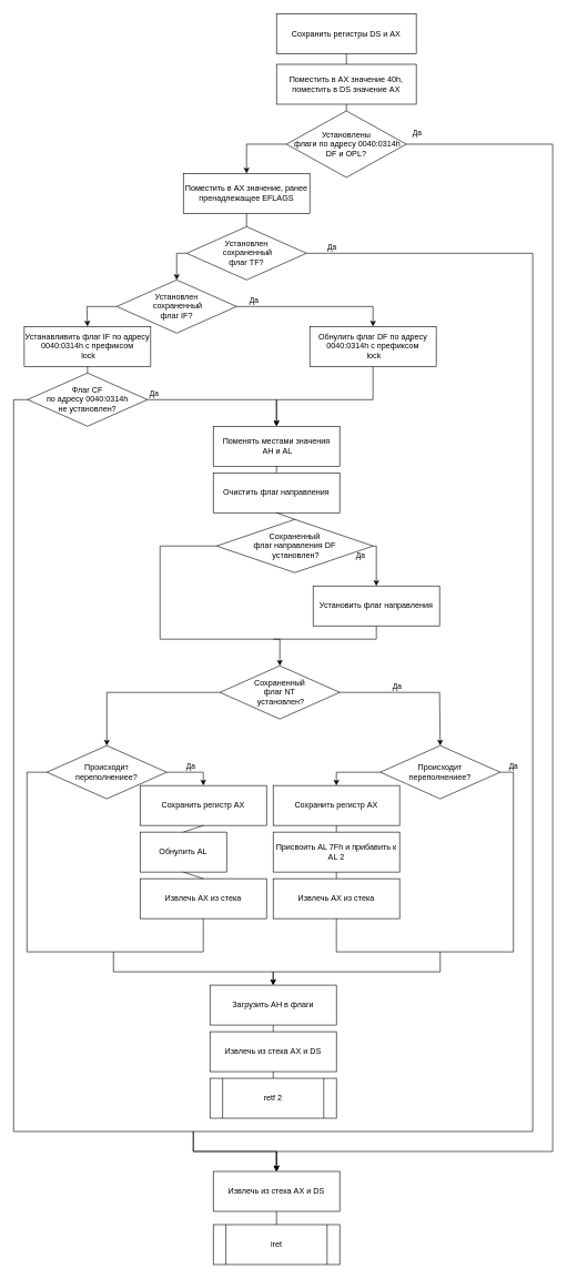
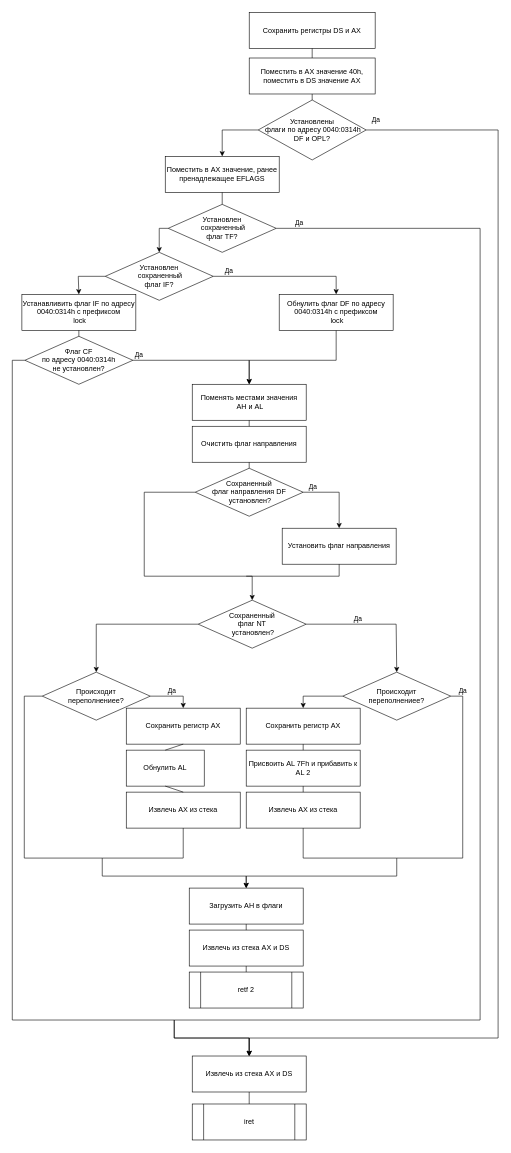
  <mxCell id="0" />
  <mxCell id="1" parent="0" />
  <mxCell id="2" value="Сохранить регистры DS и AX" style="rounded=0;whiteSpace=wrap;html=1;" vertex="1" parent="1"><mxGeometry x="415" y="20" width="210" height="60" as="geometry" /></mxCell>
  <mxCell id="3" value="Поместить в AX значение 40h, поместить в DS значение AX" style="rounded=0;whiteSpace=wrap;html=1;" vertex="1" parent="1"><mxGeometry x="415" y="96" width="210" height="60" as="geometry" /></mxCell>
  <mxCell id="4" style="edgeStyle=orthogonalEdgeStyle;rounded=0;orthogonalLoop=1;jettySize=auto;html=1;entryX=0.5;entryY=0;entryDx=0;entryDy=0;" edge="1" parent="1" source="7" target="65"><mxGeometry relative="1" as="geometry"><mxPoint x="430" y="1760" as="targetPoint" /><Array as="points"><mxPoint x="830" y="216" /><mxPoint x="830" y="1730" /><mxPoint x="415" y="1730" /></Array></mxGeometry></mxCell>
  <mxCell id="5" value="Да" style="edgeLabel;html=1;align=center;verticalAlign=middle;resizable=0;points=[];" vertex="1" connectable="0" parent="4"><mxGeometry x="-0.629" y="-1" relative="1" as="geometry"><mxPoint x="-204" y="-201" as="offset" /></mxGeometry></mxCell>
  <mxCell id="6" style="edgeStyle=orthogonalEdgeStyle;rounded=0;orthogonalLoop=1;jettySize=auto;html=1;entryX=0.5;entryY=0;entryDx=0;entryDy=0;" edge="1" parent="1" source="7" target="14"><mxGeometry relative="1" as="geometry"><Array as="points"><mxPoint x="370" y="216" /></Array></mxGeometry></mxCell>
  <mxCell id="7" value="Установлены&lt;br&gt;&amp;nbsp;флаги по адресу&amp;nbsp;0040:0314h DF и OPL?" style="rhombus;whiteSpace=wrap;html=1;" vertex="1" parent="1"><mxGeometry x="430" y="166" width="180" height="100" as="geometry" /></mxCell>
  <mxCell id="8" value="" style="endArrow=none;html=1;rounded=0;exitX=0.5;exitY=1;exitDx=0;exitDy=0;entryX=0.5;entryY=0;entryDx=0;entryDy=0;" edge="1" parent="1" source="2" target="3"><mxGeometry width="50" height="50" relative="1" as="geometry"><mxPoint x="495" y="286" as="sourcePoint" /><mxPoint x="545" y="236" as="targetPoint" /></mxGeometry></mxCell>
  <mxCell id="9" value="" style="endArrow=none;html=1;rounded=0;exitX=0.5;exitY=1;exitDx=0;exitDy=0;entryX=0.5;entryY=0;entryDx=0;entryDy=0;" edge="1" parent="1" source="3" target="7"><mxGeometry width="50" height="50" relative="1" as="geometry"><mxPoint x="495" y="286" as="sourcePoint" /><mxPoint x="545" y="236" as="targetPoint" /></mxGeometry></mxCell>
  <mxCell id="10" style="edgeStyle=orthogonalEdgeStyle;rounded=0;orthogonalLoop=1;jettySize=auto;html=1;entryX=0.5;entryY=0;entryDx=0;entryDy=0;" edge="1" parent="1" source="13" target="64"><mxGeometry relative="1" as="geometry"><Array as="points"><mxPoint x="265" y="380" /></Array></mxGeometry></mxCell>
  <mxCell id="11" style="edgeStyle=orthogonalEdgeStyle;rounded=0;orthogonalLoop=1;jettySize=auto;html=1;entryX=0.5;entryY=0;entryDx=0;entryDy=0;" edge="1" parent="1" source="13" target="65"><mxGeometry relative="1" as="geometry"><mxPoint x="430" y="1760" as="targetPoint" /><Array as="points"><mxPoint x="800" y="380" /><mxPoint x="800" y="1700" /><mxPoint x="290" y="1700" /><mxPoint x="290" y="1730" /><mxPoint x="415" y="1730" /></Array></mxGeometry></mxCell>
  <mxCell id="12" value="Да" style="edgeLabel;html=1;align=center;verticalAlign=middle;resizable=0;points=[];" vertex="1" connectable="0" parent="11"><mxGeometry x="-0.872" relative="1" as="geometry"><mxPoint x="-114" y="-10" as="offset" /></mxGeometry></mxCell>
  <mxCell id="13" value="Установлен&lt;br&gt;&amp;nbsp;сохраненный&lt;br&gt;флаг TF?" style="rhombus;whiteSpace=wrap;html=1;" vertex="1" parent="1"><mxGeometry x="280" y="340" width="180" height="80" as="geometry" /></mxCell>
  <mxCell id="14" value="Поместить в AX значение, ранее пренадлежащее EFLAGS" style="rounded=0;whiteSpace=wrap;html=1;" vertex="1" parent="1"><mxGeometry x="275" y="260" width="190" height="60" as="geometry" /></mxCell>
  <mxCell id="15" style="edgeStyle=orthogonalEdgeStyle;rounded=0;orthogonalLoop=1;jettySize=auto;html=1;entryX=0.5;entryY=0;entryDx=0;entryDy=0;exitX=0;exitY=0.5;exitDx=0;exitDy=0;" edge="1" parent="1" source="64" target="19"><mxGeometry relative="1" as="geometry"><mxPoint x="895" y="430" as="sourcePoint" /><mxPoint x="130" y="520" as="targetPoint" /><Array as="points"><mxPoint x="130" y="460" /></Array></mxGeometry></mxCell>
  <mxCell id="16" style="edgeStyle=orthogonalEdgeStyle;rounded=0;orthogonalLoop=1;jettySize=auto;html=1;entryX=0.5;entryY=0;entryDx=0;entryDy=0;exitX=1;exitY=0.5;exitDx=0;exitDy=0;" edge="1" parent="1" source="64" target="63"><mxGeometry relative="1" as="geometry"><mxPoint x="715" y="430" as="sourcePoint" /><mxPoint x="630" y="490" as="targetPoint" /><Array as="points"><mxPoint x="560" y="460" /></Array></mxGeometry></mxCell>
  <mxCell id="17" value="Да" style="edgeLabel;html=1;align=center;verticalAlign=middle;resizable=0;points=[];" vertex="1" connectable="0" parent="16"><mxGeometry x="-0.279" y="1" relative="1" as="geometry"><mxPoint x="-60" y="-9" as="offset" /></mxGeometry></mxCell>
  <mxCell id="18" value="" style="endArrow=none;html=1;rounded=0;exitX=0.5;exitY=1;exitDx=0;exitDy=0;" edge="1" parent="1" source="14" target="13"><mxGeometry width="50" height="50" relative="1" as="geometry"><mxPoint x="665" y="440" as="sourcePoint" /><mxPoint x="715" y="390" as="targetPoint" /></mxGeometry></mxCell>
  <mxCell id="19" value="Устанавливить флаг IF по адресу 0040:0314h с префиксом&lt;br&gt;&amp;nbsp;lock" style="rounded=0;whiteSpace=wrap;html=1;" vertex="1" parent="1"><mxGeometry x="36" y="490" width="190" height="60" as="geometry" /></mxCell>
  <mxCell id="20" style="edgeStyle=orthogonalEdgeStyle;rounded=0;orthogonalLoop=1;jettySize=auto;html=1;entryX=0.5;entryY=0;entryDx=0;entryDy=0;" edge="1" parent="1" source="23" target="25"><mxGeometry relative="1" as="geometry"><mxPoint x="360" y="630" as="targetPoint" /><Array as="points"><mxPoint x="415" y="600" /></Array></mxGeometry></mxCell>
  <mxCell id="21" value="Да" style="edgeLabel;html=1;align=center;verticalAlign=middle;resizable=0;points=[];" vertex="1" connectable="0" parent="20"><mxGeometry x="-0.376" y="3" relative="1" as="geometry"><mxPoint x="-64" y="-7" as="offset" /></mxGeometry></mxCell>
  <mxCell id="22" style="edgeStyle=orthogonalEdgeStyle;rounded=0;orthogonalLoop=1;jettySize=auto;html=1;entryX=0.5;entryY=0;entryDx=0;entryDy=0;" edge="1" parent="1" source="23" target="65"><mxGeometry relative="1" as="geometry"><mxPoint x="430" y="1760" as="targetPoint" /><Array as="points"><mxPoint x="20" y="600" /><mxPoint x="20" y="1700" /><mxPoint x="290" y="1700" /><mxPoint x="290" y="1730" /><mxPoint x="415" y="1730" /></Array></mxGeometry></mxCell>
  <mxCell id="23" value="Флаг CF&lt;br&gt;по адресу 0040:0314h&lt;br&gt;не установлен?" style="rhombus;whiteSpace=wrap;html=1;" vertex="1" parent="1"><mxGeometry x="41" y="560" width="180" height="80" as="geometry" /></mxCell>
  <mxCell id="24" value="" style="endArrow=none;html=1;rounded=0;exitX=0.5;exitY=1;exitDx=0;exitDy=0;entryX=0.5;entryY=0;entryDx=0;entryDy=0;" edge="1" parent="1" source="19" target="23"><mxGeometry width="50" height="50" relative="1" as="geometry"><mxPoint x="666" y="550" as="sourcePoint" /><mxPoint x="716" y="500" as="targetPoint" /></mxGeometry></mxCell>
  <mxCell id="25" value="Поменять местами значения&lt;br&gt;&amp;nbsp;AH и AL" style="rounded=0;whiteSpace=wrap;html=1;" vertex="1" parent="1"><mxGeometry x="320" y="640" width="190" height="60" as="geometry" /></mxCell>
  <mxCell id="26" value="Очистить флаг направления" style="rounded=0;whiteSpace=wrap;html=1;" vertex="1" parent="1"><mxGeometry x="320" y="710" width="190" height="60" as="geometry" /></mxCell>
  <mxCell id="27" style="edgeStyle=orthogonalEdgeStyle;rounded=0;orthogonalLoop=1;jettySize=auto;html=1;entryX=0.5;entryY=0;entryDx=0;entryDy=0;" edge="1" parent="1" source="30" target="33"><mxGeometry relative="1" as="geometry"><mxPoint x="570" y="880" as="targetPoint" /><Array as="points"><mxPoint x="565" y="820" /></Array></mxGeometry></mxCell>
  <mxCell id="28" value="Да" style="edgeLabel;html=1;align=center;verticalAlign=middle;resizable=0;points=[];" vertex="1" connectable="0" parent="27"><mxGeometry x="-0.262" y="4" relative="1" as="geometry"><mxPoint x="-29" y="-6" as="offset" /></mxGeometry></mxCell>
  <mxCell id="29" style="edgeStyle=orthogonalEdgeStyle;rounded=0;orthogonalLoop=1;jettySize=auto;html=1;" edge="1" parent="1" source="30"><mxGeometry relative="1" as="geometry"><mxPoint x="420" y="1000" as="targetPoint" /><Array as="points"><mxPoint x="240" y="820" /><mxPoint x="240" y="960" /><mxPoint x="420" y="960" /><mxPoint x="420" y="1000" /></Array></mxGeometry></mxCell>
- <mxCell id="30" value="Сохраненный&lt;br&gt;флаг направления DF&lt;br&gt;&amp;nbsp;установлен?" style="rhombus;whiteSpace=wrap;html=1;" vertex="1" parent="1"><mxGeometry x="325" y="780" width="235" height="80" as="geometry" /></mxCell>
+ <mxCell id="30" value="Сохраненный&lt;br&gt;флаг направления DF&lt;br&gt;&amp;nbsp;установлен?" style="rhombus;whiteSpace=wrap;html=1;" vertex="1" parent="1"><mxGeometry x="325" y="780" width="180" height="80" as="geometry" /></mxCell>
  <mxCell id="31" value="" style="endArrow=none;html=1;rounded=0;exitX=0.5;exitY=1;exitDx=0;exitDy=0;entryX=0.5;entryY=0;entryDx=0;entryDy=0;" edge="1" parent="1" source="25" target="26"><mxGeometry width="50" height="50" relative="1" as="geometry"><mxPoint x="470" y="590" as="sourcePoint" /><mxPoint x="520" y="540" as="targetPoint" /></mxGeometry></mxCell>
  <mxCell id="32" value="" style="endArrow=none;html=1;rounded=0;exitX=0.5;exitY=0;exitDx=0;exitDy=0;entryX=0.5;entryY=1;entryDx=0;entryDy=0;" edge="1" parent="1" source="30" target="26"><mxGeometry width="50" height="50" relative="1" as="geometry"><mxPoint x="470" y="590" as="sourcePoint" /><mxPoint x="520" y="540" as="targetPoint" /></mxGeometry></mxCell>
  <mxCell id="33" value="Установить флаг направления" style="rounded=0;whiteSpace=wrap;html=1;" vertex="1" parent="1"><mxGeometry x="470" y="880" width="190" height="60" as="geometry" /></mxCell>
  <mxCell id="34" value="" style="endArrow=none;html=1;rounded=0;entryX=0.5;entryY=1;entryDx=0;entryDy=0;" edge="1" parent="1" target="33"><mxGeometry width="50" height="50" relative="1" as="geometry"><mxPoint x="410" y="960" as="sourcePoint" /><mxPoint x="470" y="730" as="targetPoint" /><Array as="points"><mxPoint x="565" y="960" /></Array></mxGeometry></mxCell>
  <mxCell id="35" style="edgeStyle=orthogonalEdgeStyle;rounded=0;orthogonalLoop=1;jettySize=auto;html=1;entryX=0.5;entryY=0;entryDx=0;entryDy=0;" edge="1" parent="1" source="38" target="42"><mxGeometry relative="1" as="geometry"><mxPoint x="600" y="1120" as="targetPoint" /><Array as="points"><mxPoint x="660" y="1040" /></Array></mxGeometry></mxCell>
  <mxCell id="36" value="Да" style="edgeLabel;html=1;align=center;verticalAlign=middle;resizable=0;points=[];" vertex="1" connectable="0" parent="35"><mxGeometry x="-0.259" y="-4" relative="1" as="geometry"><mxPoint y="-14" as="offset" /></mxGeometry></mxCell>
  <mxCell id="37" style="edgeStyle=orthogonalEdgeStyle;rounded=0;orthogonalLoop=1;jettySize=auto;html=1;entryX=0.5;entryY=0;entryDx=0;entryDy=0;" edge="1" parent="1" source="38" target="52"><mxGeometry relative="1" as="geometry" /></mxCell>
  <mxCell id="38" value="Сохраненный&lt;br&gt;флаг NT&lt;br&gt;&amp;nbsp;установлен?" style="rhombus;whiteSpace=wrap;html=1;" vertex="1" parent="1"><mxGeometry x="330" y="1000" width="180" height="80" as="geometry" /></mxCell>
  <mxCell id="39" style="edgeStyle=orthogonalEdgeStyle;rounded=0;orthogonalLoop=1;jettySize=auto;html=1;" edge="1" parent="1" source="42"><mxGeometry relative="1" as="geometry"><mxPoint x="410" y="1480" as="targetPoint" /><Array as="points"><mxPoint x="771" y="1160" /><mxPoint x="771" y="1430" /><mxPoint x="661" y="1430" /><mxPoint x="661" y="1460" /><mxPoint x="410" y="1460" /></Array></mxGeometry></mxCell>
  <mxCell id="40" value="Да" style="edgeLabel;html=1;align=center;verticalAlign=middle;resizable=0;points=[];" vertex="1" connectable="0" parent="39"><mxGeometry x="-0.371" y="-3" relative="1" as="geometry"><mxPoint x="2" y="-210" as="offset" /></mxGeometry></mxCell>
  <mxCell id="41" style="edgeStyle=orthogonalEdgeStyle;rounded=0;orthogonalLoop=1;jettySize=auto;html=1;entryX=0.5;entryY=0;entryDx=0;entryDy=0;" edge="1" parent="1" source="42" target="43"><mxGeometry relative="1" as="geometry"><mxPoint x="501" y="1210" as="targetPoint" /><Array as="points"><mxPoint x="505" y="1160" /></Array></mxGeometry></mxCell>
  <mxCell id="42" value="Происходит&lt;br&gt;переполнениее?" style="rhombus;whiteSpace=wrap;html=1;" vertex="1" parent="1"><mxGeometry x="571" y="1120" width="180" height="80" as="geometry" /></mxCell>
  <mxCell id="43" value="Сохранить регистр AX" style="rounded=0;whiteSpace=wrap;html=1;" vertex="1" parent="1"><mxGeometry x="410" y="1180" width="190" height="60" as="geometry" /></mxCell>
  <mxCell id="44" value="Присвоить AL 7Fh и прибавить к AL 2" style="rounded=0;whiteSpace=wrap;html=1;" vertex="1" parent="1"><mxGeometry x="410" y="1250" width="190" height="60" as="geometry" /></mxCell>
  <mxCell id="45" value="Извлечь AX из стека" style="rounded=0;whiteSpace=wrap;html=1;" vertex="1" parent="1"><mxGeometry x="410" y="1320" width="190" height="60" as="geometry" /></mxCell>
  <mxCell id="46" value="" style="endArrow=none;html=1;rounded=0;exitX=0.5;exitY=1;exitDx=0;exitDy=0;entryX=0.5;entryY=0;entryDx=0;entryDy=0;" edge="1" parent="1" source="43" target="44"><mxGeometry width="50" height="50" relative="1" as="geometry"><mxPoint x="611" y="1260" as="sourcePoint" /><mxPoint x="661" y="1210" as="targetPoint" /></mxGeometry></mxCell>
  <mxCell id="47" value="" style="endArrow=none;html=1;rounded=0;exitX=0.5;exitY=1;exitDx=0;exitDy=0;entryX=0.5;entryY=0;entryDx=0;entryDy=0;" edge="1" parent="1" source="44" target="45"><mxGeometry width="50" height="50" relative="1" as="geometry"><mxPoint x="611" y="1260" as="sourcePoint" /><mxPoint x="661" y="1210" as="targetPoint" /></mxGeometry></mxCell>
  <mxCell id="48" value="" style="endArrow=none;html=1;rounded=0;entryX=0.5;entryY=1;entryDx=0;entryDy=0;" edge="1" parent="1" target="45"><mxGeometry width="50" height="50" relative="1" as="geometry"><mxPoint x="661" y="1430" as="sourcePoint" /><mxPoint x="661" y="1210" as="targetPoint" /><Array as="points"><mxPoint x="505" y="1430" /></Array></mxGeometry></mxCell>
  <mxCell id="49" style="edgeStyle=orthogonalEdgeStyle;rounded=0;orthogonalLoop=1;jettySize=auto;html=1;entryX=0.5;entryY=0;entryDx=0;entryDy=0;" edge="1" parent="1" source="52" target="53"><mxGeometry relative="1" as="geometry"><mxPoint x="290" y="1200" as="targetPoint" /><Array as="points"><mxPoint x="305" y="1160" /></Array></mxGeometry></mxCell>
  <mxCell id="50" value="Да" style="edgeLabel;html=1;align=center;verticalAlign=middle;resizable=0;points=[];" vertex="1" connectable="0" parent="49"><mxGeometry x="-0.15" relative="1" as="geometry"><mxPoint x="3" y="-10" as="offset" /></mxGeometry></mxCell>
  <mxCell id="51" style="edgeStyle=orthogonalEdgeStyle;rounded=0;orthogonalLoop=1;jettySize=auto;html=1;" edge="1" parent="1" source="52"><mxGeometry relative="1" as="geometry"><mxPoint x="410" y="1480" as="targetPoint" /><Array as="points"><mxPoint x="40" y="1160" /><mxPoint x="40" y="1430" /><mxPoint x="170" y="1430" /><mxPoint x="170" y="1460" /><mxPoint x="410" y="1460" /></Array></mxGeometry></mxCell>
  <mxCell id="52" value="Происходит&lt;br&gt;переполнениее?" style="rhombus;whiteSpace=wrap;html=1;" vertex="1" parent="1"><mxGeometry x="70" y="1120" width="180" height="80" as="geometry" /></mxCell>
  <mxCell id="53" value="Сохранить регистр AX" style="rounded=0;whiteSpace=wrap;html=1;" vertex="1" parent="1"><mxGeometry x="210" y="1180" width="190" height="60" as="geometry" /></mxCell>
  <mxCell id="54" value="Обнулить AL" style="rounded=0;whiteSpace=wrap;html=1;" vertex="1" parent="1"><mxGeometry x="210" y="1250" width="130" height="60" as="geometry" /></mxCell>
  <mxCell id="55" value="Извлечь AX из стека" style="rounded=0;whiteSpace=wrap;html=1;" vertex="1" parent="1"><mxGeometry x="210" y="1320" width="190" height="60" as="geometry" /></mxCell>
  <mxCell id="56" value="" style="endArrow=none;html=1;rounded=0;exitX=0.5;exitY=1;exitDx=0;exitDy=0;entryX=0.5;entryY=0;entryDx=0;entryDy=0;" edge="1" parent="1" source="53" target="54"><mxGeometry width="50" height="50" relative="1" as="geometry"><mxPoint x="411" y="1260" as="sourcePoint" /><mxPoint x="461" y="1210" as="targetPoint" /></mxGeometry></mxCell>
  <mxCell id="57" value="" style="endArrow=none;html=1;rounded=0;exitX=0.5;exitY=1;exitDx=0;exitDy=0;entryX=0.5;entryY=0;entryDx=0;entryDy=0;" edge="1" parent="1" source="54" target="55"><mxGeometry width="50" height="50" relative="1" as="geometry"><mxPoint x="411" y="1260" as="sourcePoint" /><mxPoint x="461" y="1210" as="targetPoint" /></mxGeometry></mxCell>
  <mxCell id="58" value="" style="endArrow=none;html=1;rounded=0;exitX=0.5;exitY=1;exitDx=0;exitDy=0;" edge="1" parent="1" source="55"><mxGeometry width="50" height="50" relative="1" as="geometry"><mxPoint x="280" y="1210" as="sourcePoint" /><mxPoint x="170" y="1430" as="targetPoint" /><Array as="points"><mxPoint x="305" y="1430" /></Array></mxGeometry></mxCell>
  <mxCell id="59" value="Загрузить AH в флаги" style="rounded=0;whiteSpace=wrap;html=1;" vertex="1" parent="1"><mxGeometry x="315" y="1480" width="190" height="60" as="geometry" /></mxCell>
  <mxCell id="60" value="Извлечь из стека AX и DS" style="rounded=0;whiteSpace=wrap;html=1;" vertex="1" parent="1"><mxGeometry x="315" y="1550" width="190" height="60" as="geometry" /></mxCell>
  <mxCell id="61" value="retf 2" style="shape=process;whiteSpace=wrap;html=1;backgroundOutline=1;" vertex="1" parent="1"><mxGeometry x="315" y="1620" width="190" height="60" as="geometry" /></mxCell>
  <mxCell id="62" style="edgeStyle=orthogonalEdgeStyle;rounded=0;orthogonalLoop=1;jettySize=auto;html=1;entryX=0.5;entryY=0;entryDx=0;entryDy=0;" edge="1" parent="1" source="63" target="25"><mxGeometry relative="1" as="geometry"><Array as="points"><mxPoint x="560" y="600" /><mxPoint x="415" y="600" /></Array></mxGeometry></mxCell>
  <mxCell id="63" value="Обнулить флаг DF по адресу 0040:0314h с префиксом&lt;br&gt;&amp;nbsp;lock" style="rounded=0;whiteSpace=wrap;html=1;" vertex="1" parent="1"><mxGeometry x="465" y="490" width="190" height="60" as="geometry" /></mxCell>
  <mxCell id="64" value="Установлен&lt;br&gt;&amp;nbsp;сохраненный&lt;br&gt;флаг IF?" style="rhombus;whiteSpace=wrap;html=1;" vertex="1" parent="1"><mxGeometry x="175" y="420" width="180" height="80" as="geometry" /></mxCell>
  <mxCell id="65" value="Извлечь из стека AX и DS" style="rounded=0;whiteSpace=wrap;html=1;" vertex="1" parent="1"><mxGeometry x="320" y="1760" width="190" height="60" as="geometry" /></mxCell>
  <mxCell id="66" value="iret" style="shape=process;whiteSpace=wrap;html=1;backgroundOutline=1;" vertex="1" parent="1"><mxGeometry x="320" y="1840" width="190" height="60" as="geometry" /></mxCell>
  <mxCell id="67" value="" style="endArrow=none;html=1;rounded=0;exitX=0.5;exitY=1;exitDx=0;exitDy=0;entryX=0.5;entryY=0;entryDx=0;entryDy=0;" edge="1" parent="1" source="59" target="60"><mxGeometry width="50" height="50" relative="1" as="geometry"><mxPoint x="360" y="1670" as="sourcePoint" /><mxPoint x="410" y="1620" as="targetPoint" /></mxGeometry></mxCell>
  <mxCell id="68" value="" style="endArrow=none;html=1;rounded=0;exitX=0.5;exitY=1;exitDx=0;exitDy=0;" edge="1" parent="1" source="60"><mxGeometry width="50" height="50" relative="1" as="geometry"><mxPoint x="360" y="1670" as="sourcePoint" /><mxPoint x="410" y="1620" as="targetPoint" /></mxGeometry></mxCell>
  <mxCell id="69" value="" style="endArrow=none;html=1;rounded=0;exitX=0.5;exitY=1;exitDx=0;exitDy=0;entryX=0.5;entryY=0;entryDx=0;entryDy=0;" edge="1" parent="1" source="65" target="66"><mxGeometry width="50" height="50" relative="1" as="geometry"><mxPoint x="360" y="1670" as="sourcePoint" /><mxPoint x="410" y="1620" as="targetPoint" /></mxGeometry></mxCell>
